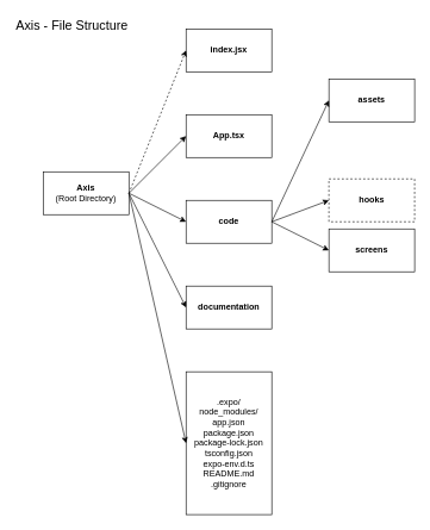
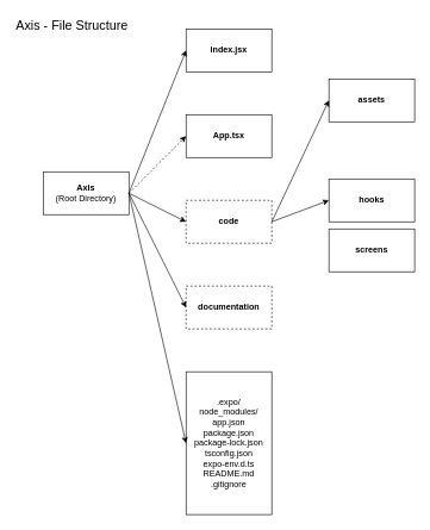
  <mxCell id="0" />
  <mxCell id="1" parent="0" />
  <mxCell id="2" value="&lt;b&gt;Axis&lt;/b&gt;&lt;div&gt;(Root Directory)&lt;br&gt;&lt;/div&gt;" style="rounded=0;whiteSpace=wrap;html=1;" vertex="1" parent="1"><mxGeometry x="60" y="240" width="120" height="60" as="geometry" /></mxCell>
- <mxCell id="3" value="&lt;b&gt;code&lt;/b&gt;" style="rounded=0;whiteSpace=wrap;html=1;" vertex="1" parent="1"><mxGeometry x="260" y="280" width="120" height="60" as="geometry" /></mxCell>
- <mxCell id="4" value="&lt;b&gt;documentation&lt;/b&gt;" style="rounded=0;whiteSpace=wrap;html=1;" vertex="1" parent="1"><mxGeometry x="260" y="400" width="120" height="60" as="geometry" /></mxCell>
+ <mxCell id="3" value="&lt;b&gt;code&lt;/b&gt;" style="rounded=0;whiteSpace=wrap;html=1;dashed=1;" vertex="1" parent="1"><mxGeometry x="260" y="280" width="120" height="60" as="geometry" /></mxCell>
+ <mxCell id="4" value="&lt;b&gt;documentation&lt;/b&gt;" style="rounded=0;whiteSpace=wrap;html=1;dashed=1;" vertex="1" parent="1"><mxGeometry x="260" y="400" width="120" height="60" as="geometry" /></mxCell>
  <mxCell id="5" value="" style="endArrow=classic;html=1;rounded=0;exitX=1;exitY=0.5;exitDx=0;exitDy=0;entryX=0;entryY=0.5;entryDx=0;entryDy=0;" edge="1" parent="1" source="2" target="4"><mxGeometry width="50" height="50" relative="1" as="geometry"><mxPoint x="420" y="230" as="sourcePoint" /><mxPoint x="470" y="180" as="targetPoint" /></mxGeometry></mxCell>
  <mxCell id="6" value="" style="endArrow=classic;html=1;rounded=0;exitX=1;exitY=0.5;exitDx=0;exitDy=0;entryX=0;entryY=0.5;entryDx=0;entryDy=0;" edge="1" parent="1" source="2" target="3"><mxGeometry width="50" height="50" relative="1" as="geometry"><mxPoint x="190" y="300" as="sourcePoint" /><mxPoint x="270" y="400" as="targetPoint" /></mxGeometry></mxCell>
  <mxCell id="7" value="&lt;div&gt;.expo/&lt;br&gt;node_modules/&lt;/div&gt;&lt;div&gt;app.json&lt;/div&gt;&lt;div&gt;package.json&lt;/div&gt;&lt;div&gt;package-lock.json&lt;/div&gt;&lt;div&gt;tsconfig.json&lt;/div&gt;&lt;div&gt;expo-env.d.ts&lt;/div&gt;&lt;div&gt;README.md&lt;/div&gt;&lt;div&gt;.gitignore&lt;/div&gt;" style="rounded=0;whiteSpace=wrap;html=1;" vertex="1" parent="1"><mxGeometry x="260" y="520" width="120" height="200" as="geometry" /></mxCell>
  <mxCell id="8" value="" style="endArrow=classic;html=1;rounded=0;exitX=1;exitY=0.5;exitDx=0;exitDy=0;entryX=0;entryY=0.5;entryDx=0;entryDy=0;" edge="1" parent="1" source="2" target="7"><mxGeometry width="50" height="50" relative="1" as="geometry"><mxPoint x="300" y="480" as="sourcePoint" /><mxPoint x="350" y="430" as="targetPoint" /></mxGeometry></mxCell>
  <mxCell id="9" value="&lt;b&gt;screens&lt;/b&gt;" style="rounded=0;whiteSpace=wrap;html=1;" vertex="1" parent="1"><mxGeometry x="460" y="320" width="120" height="60" as="geometry" /></mxCell>
- <mxCell id="10" value="&lt;b&gt;hooks&lt;/b&gt;" style="rounded=0;whiteSpace=wrap;html=1;dashed=1;" vertex="1" parent="1"><mxGeometry x="460" y="250" width="120" height="60" as="geometry" /></mxCell>
+ <mxCell id="10" value="&lt;b&gt;hooks&lt;/b&gt;" style="rounded=0;whiteSpace=wrap;html=1;" vertex="1" parent="1"><mxGeometry x="460" y="250" width="120" height="60" as="geometry" /></mxCell>
  <mxCell id="11" value="&lt;b&gt;assets&lt;/b&gt;" style="rounded=0;whiteSpace=wrap;html=1;" vertex="1" parent="1"><mxGeometry x="460" y="110" width="120" height="60" as="geometry" /></mxCell>
  <mxCell id="12" value="" style="endArrow=classic;html=1;rounded=0;exitX=1;exitY=0.5;exitDx=0;exitDy=0;entryX=0;entryY=0.5;entryDx=0;entryDy=0;" edge="1" parent="1" source="3" target="11"><mxGeometry width="50" height="50" relative="1" as="geometry"><mxPoint x="370" y="300" as="sourcePoint" /><mxPoint x="420" y="250" as="targetPoint" /></mxGeometry></mxCell>
  <mxCell id="13" value="" style="endArrow=classic;html=1;rounded=0;exitX=1;exitY=0.5;exitDx=0;exitDy=0;entryX=0;entryY=0.5;entryDx=0;entryDy=0;" edge="1" parent="1" source="3" target="10"><mxGeometry width="50" height="50" relative="1" as="geometry"><mxPoint x="370" y="300" as="sourcePoint" /><mxPoint x="420" y="250" as="targetPoint" /></mxGeometry></mxCell>
- <mxCell id="14" value="" style="endArrow=classic;html=1;rounded=0;exitX=1;exitY=0.5;exitDx=0;exitDy=0;entryX=0;entryY=0.5;entryDx=0;entryDy=0;" edge="1" parent="1" source="3" target="9"><mxGeometry width="50" height="50" relative="1" as="geometry"><mxPoint x="370" y="300" as="sourcePoint" /><mxPoint x="420" y="250" as="targetPoint" /></mxGeometry></mxCell>
  <mxCell id="15" value="&lt;b&gt;App.tsx&lt;/b&gt;" style="rounded=0;whiteSpace=wrap;html=1;" vertex="1" parent="1"><mxGeometry x="260" y="160" width="120" height="60" as="geometry" /></mxCell>
- <mxCell id="16" value="" style="endArrow=classic;html=1;rounded=0;exitX=1;exitY=0.5;exitDx=0;exitDy=0;entryX=0;entryY=0.5;entryDx=0;entryDy=0;" edge="1" parent="1" source="2" target="15"><mxGeometry width="50" height="50" relative="1" as="geometry"><mxPoint x="380" y="270" as="sourcePoint" /><mxPoint x="430" y="220" as="targetPoint" /></mxGeometry></mxCell>
+ <mxCell id="16" value="" style="endArrow=classic;html=1;rounded=0;exitX=1;exitY=0.5;exitDx=0;exitDy=0;entryX=0;entryY=0.5;entryDx=0;entryDy=0;dashed=1;" edge="1" parent="1" source="2" target="15"><mxGeometry width="50" height="50" relative="1" as="geometry"><mxPoint x="380" y="270" as="sourcePoint" /><mxPoint x="430" y="220" as="targetPoint" /></mxGeometry></mxCell>
  <mxCell id="17" value="&lt;b&gt;index.jsx&lt;/b&gt;" style="rounded=0;whiteSpace=wrap;html=1;" vertex="1" parent="1"><mxGeometry x="260" y="40" width="120" height="60" as="geometry" /></mxCell>
- <mxCell id="18" value="" style="endArrow=classic;html=1;rounded=0;exitX=1;exitY=0.5;exitDx=0;exitDy=0;entryX=0;entryY=0.5;entryDx=0;entryDy=0;dashed=1;" edge="1" parent="1" source="2" target="17"><mxGeometry width="50" height="50" relative="1" as="geometry"><mxPoint x="350" y="320" as="sourcePoint" /><mxPoint x="400" y="270" as="targetPoint" /></mxGeometry></mxCell>
+ <mxCell id="18" value="" style="endArrow=classic;html=1;rounded=0;exitX=1;exitY=0.5;exitDx=0;exitDy=0;entryX=0;entryY=0.5;entryDx=0;entryDy=0;" edge="1" parent="1" source="2" target="17"><mxGeometry width="50" height="50" relative="1" as="geometry"><mxPoint x="350" y="320" as="sourcePoint" /><mxPoint x="400" y="270" as="targetPoint" /></mxGeometry></mxCell>
  <mxCell id="19" value="&lt;font style=&quot;font-size: 18px;&quot;&gt;Axis - File Structure&lt;/font&gt;" style="text;html=1;align=left;verticalAlign=middle;whiteSpace=wrap;rounded=0;" vertex="1" parent="1"><mxGeometry y="20" width="180" height="30" as="geometry" x="20" /></mxCell>
